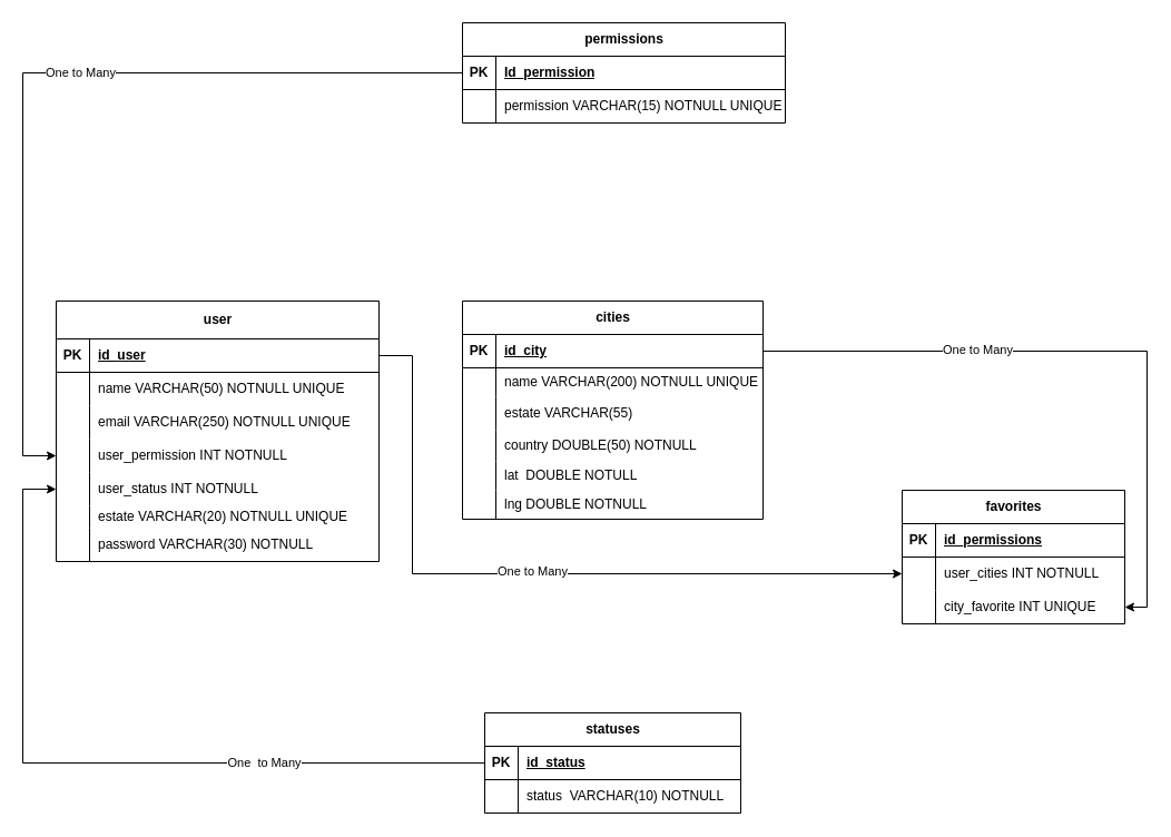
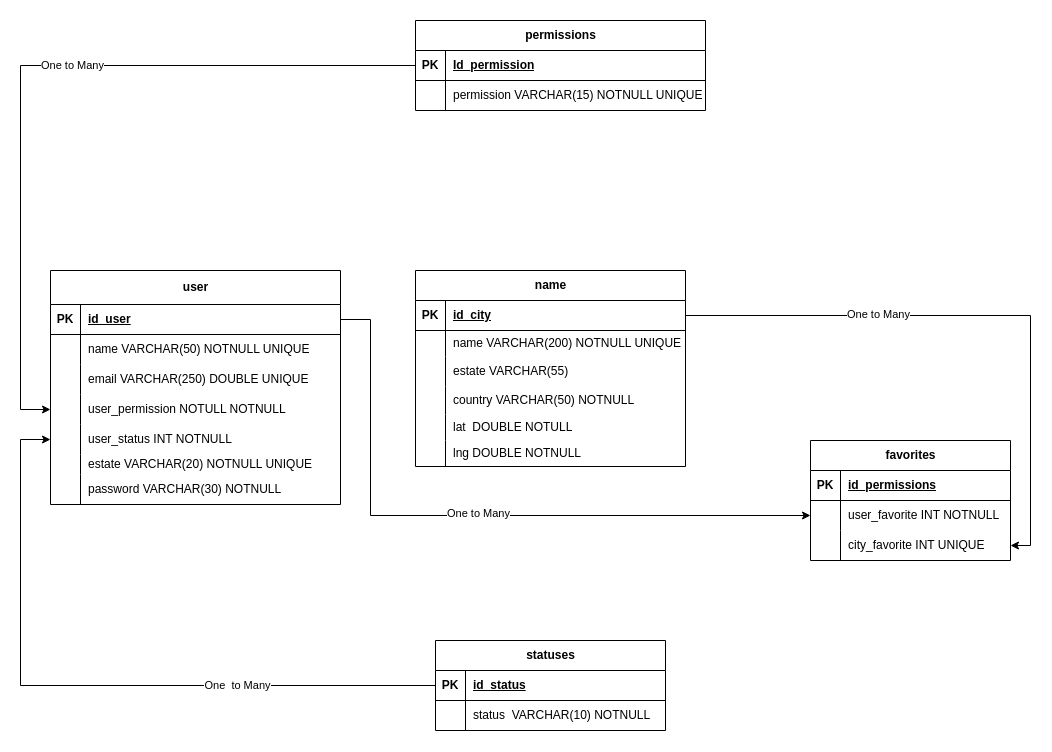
  <mxCell id="0" />
  <mxCell id="1" parent="0" />
  <mxCell id="2" style="edgeStyle=orthogonalEdgeStyle;rounded=0;orthogonalLoop=1;jettySize=auto;html=1;entryX=1;entryY=0.5;entryDx=0;entryDy=0;exitX=1;exitY=0.5;exitDx=0;exitDy=0;" edge="1" parent="1" source="5" target="68"><mxGeometry relative="1" as="geometry"><Array as="points"><mxPoint x="1030" y="315" /><mxPoint x="1030" y="545" /></Array></mxGeometry></mxCell>
  <mxCell id="3" value="One to Many" style="edgeLabel;html=1;align=center;verticalAlign=middle;resizable=0;points=[];" vertex="1" connectable="0" parent="2"><mxGeometry x="-0.352" y="2" relative="1" as="geometry"><mxPoint x="-1" as="offset" /></mxGeometry></mxCell>
- <mxCell id="4" value="cities" style="shape=table;startSize=30;container=1;collapsible=1;childLayout=tableLayout;fixedRows=1;rowLines=0;fontStyle=1;align=center;resizeLast=1;html=1;" vertex="1" parent="1"><mxGeometry x="415" y="270" width="270" height="196" as="geometry" /></mxCell>
+ <mxCell id="4" value="name" style="shape=table;startSize=30;container=1;collapsible=1;childLayout=tableLayout;fixedRows=1;rowLines=0;fontStyle=1;align=center;resizeLast=1;html=1;" vertex="1" parent="1"><mxGeometry x="415" y="270" width="270" height="196" as="geometry" /></mxCell>
  <mxCell id="5" value="" style="shape=tableRow;horizontal=0;startSize=0;swimlaneHead=0;swimlaneBody=0;fillColor=none;collapsible=0;dropTarget=0;points=[[0,0.5],[1,0.5]];portConstraint=eastwest;top=0;left=0;right=0;bottom=1;" vertex="1" parent="4"><mxGeometry y="30" width="270" height="30" as="geometry" /></mxCell>
  <mxCell id="6" value="PK" style="shape=partialRectangle;connectable=0;fillColor=none;top=0;left=0;bottom=0;right=0;fontStyle=1;overflow=hidden;whiteSpace=wrap;html=1;" vertex="1" parent="5"><mxGeometry width="30" height="30" as="geometry"><mxRectangle width="30" height="30" as="alternateBounds" /></mxGeometry></mxCell>
  <mxCell id="7" value="id_city" style="shape=partialRectangle;connectable=0;fillColor=none;top=0;left=0;bottom=0;right=0;align=left;spacingLeft=6;fontStyle=5;overflow=hidden;whiteSpace=wrap;html=1;" vertex="1" parent="5"><mxGeometry x="30" width="240" height="30" as="geometry"><mxRectangle width="240" height="30" as="alternateBounds" /></mxGeometry></mxCell>
  <mxCell id="8" value="" style="shape=tableRow;horizontal=0;startSize=0;swimlaneHead=0;swimlaneBody=0;fillColor=none;collapsible=0;dropTarget=0;points=[[0,0.5],[1,0.5]];portConstraint=eastwest;top=0;left=0;right=0;bottom=0;" vertex="1" parent="4"><mxGeometry y="60" width="270" height="26" as="geometry" /></mxCell>
  <mxCell id="9" value="" style="shape=partialRectangle;connectable=0;fillColor=none;top=0;left=0;bottom=0;right=0;editable=1;overflow=hidden;whiteSpace=wrap;html=1;" vertex="1" parent="8"><mxGeometry width="30" height="26" as="geometry"><mxRectangle width="30" height="26" as="alternateBounds" /></mxGeometry></mxCell>
  <mxCell id="10" value="name&amp;nbsp;VARCHAR(200) NOTNULL UNIQUE" style="shape=partialRectangle;connectable=0;fillColor=none;top=0;left=0;bottom=0;right=0;align=left;spacingLeft=6;overflow=hidden;whiteSpace=wrap;html=1;" vertex="1" parent="8"><mxGeometry x="30" width="240" height="26" as="geometry"><mxRectangle width="240" height="26" as="alternateBounds" /></mxGeometry></mxCell>
  <mxCell id="11" value="" style="shape=tableRow;horizontal=0;startSize=0;swimlaneHead=0;swimlaneBody=0;fillColor=none;collapsible=0;dropTarget=0;points=[[0,0.5],[1,0.5]];portConstraint=eastwest;top=0;left=0;right=0;bottom=0;" vertex="1" parent="4"><mxGeometry y="86" width="270" height="30" as="geometry" /></mxCell>
  <mxCell id="12" value="" style="shape=partialRectangle;connectable=0;fillColor=none;top=0;left=0;bottom=0;right=0;editable=1;overflow=hidden;whiteSpace=wrap;html=1;" vertex="1" parent="11"><mxGeometry width="30" height="30" as="geometry"><mxRectangle width="30" height="30" as="alternateBounds" /></mxGeometry></mxCell>
  <mxCell id="13" value="estate VARCHAR(55)&amp;nbsp;" style="shape=partialRectangle;connectable=0;fillColor=none;top=0;left=0;bottom=0;right=0;align=left;spacingLeft=6;overflow=hidden;whiteSpace=wrap;html=1;" vertex="1" parent="11"><mxGeometry x="30" width="240" height="30" as="geometry"><mxRectangle width="240" height="30" as="alternateBounds" /></mxGeometry></mxCell>
  <mxCell id="14" value="" style="shape=tableRow;horizontal=0;startSize=0;swimlaneHead=0;swimlaneBody=0;fillColor=none;collapsible=0;dropTarget=0;points=[[0,0.5],[1,0.5]];portConstraint=eastwest;top=0;left=0;right=0;bottom=0;" vertex="1" parent="4"><mxGeometry y="116" width="270" height="28" as="geometry" /></mxCell>
  <mxCell id="15" value="" style="shape=partialRectangle;connectable=0;fillColor=none;top=0;left=0;bottom=0;right=0;editable=1;overflow=hidden;whiteSpace=wrap;html=1;" vertex="1" parent="14"><mxGeometry width="30" height="28" as="geometry"><mxRectangle width="30" height="28" as="alternateBounds" /></mxGeometry></mxCell>
- <mxCell id="16" value="country DOUBLE(50) NOTNULL" style="shape=partialRectangle;connectable=0;fillColor=none;top=0;left=0;bottom=0;right=0;align=left;spacingLeft=6;overflow=hidden;whiteSpace=wrap;html=1;" vertex="1" parent="14"><mxGeometry x="30" width="240" height="28" as="geometry"><mxRectangle width="240" height="28" as="alternateBounds" /></mxGeometry></mxCell>
+ <mxCell id="16" value="country VARCHAR(50) NOTNULL" style="shape=partialRectangle;connectable=0;fillColor=none;top=0;left=0;bottom=0;right=0;align=left;spacingLeft=6;overflow=hidden;whiteSpace=wrap;html=1;" vertex="1" parent="14"><mxGeometry x="30" width="240" height="28" as="geometry"><mxRectangle width="240" height="28" as="alternateBounds" /></mxGeometry></mxCell>
  <mxCell id="17" value="" style="shape=tableRow;horizontal=0;startSize=0;swimlaneHead=0;swimlaneBody=0;fillColor=none;collapsible=0;dropTarget=0;points=[[0,0.5],[1,0.5]];portConstraint=eastwest;top=0;left=0;right=0;bottom=0;" vertex="1" parent="4"><mxGeometry y="144" width="270" height="26" as="geometry" /></mxCell>
  <mxCell id="18" value="" style="shape=partialRectangle;connectable=0;fillColor=none;top=0;left=0;bottom=0;right=0;editable=1;overflow=hidden;whiteSpace=wrap;html=1;" vertex="1" parent="17"><mxGeometry width="30" height="26" as="geometry"><mxRectangle width="30" height="26" as="alternateBounds" /></mxGeometry></mxCell>
  <mxCell id="19" value="lat&amp;nbsp; DOUBLE NOTULL" style="shape=partialRectangle;connectable=0;fillColor=none;top=0;left=0;bottom=0;right=0;align=left;spacingLeft=6;overflow=hidden;whiteSpace=wrap;html=1;" vertex="1" parent="17"><mxGeometry x="30" width="240" height="26" as="geometry"><mxRectangle width="240" height="26" as="alternateBounds" /></mxGeometry></mxCell>
  <mxCell id="20" value="" style="shape=tableRow;horizontal=0;startSize=0;swimlaneHead=0;swimlaneBody=0;fillColor=none;collapsible=0;dropTarget=0;points=[[0,0.5],[1,0.5]];portConstraint=eastwest;top=0;left=0;right=0;bottom=0;" vertex="1" parent="4"><mxGeometry y="170" width="270" height="26" as="geometry" /></mxCell>
  <mxCell id="21" value="" style="shape=partialRectangle;connectable=0;fillColor=none;top=0;left=0;bottom=0;right=0;editable=1;overflow=hidden;whiteSpace=wrap;html=1;" vertex="1" parent="20"><mxGeometry width="30" height="26" as="geometry"><mxRectangle width="30" height="26" as="alternateBounds" /></mxGeometry></mxCell>
  <mxCell id="22" value="lng DOUBLE NOTNULL" style="shape=partialRectangle;connectable=0;fillColor=none;top=0;left=0;bottom=0;right=0;align=left;spacingLeft=6;overflow=hidden;whiteSpace=wrap;html=1;" vertex="1" parent="20"><mxGeometry x="30" width="240" height="26" as="geometry"><mxRectangle width="240" height="26" as="alternateBounds" /></mxGeometry></mxCell>
  <mxCell id="23" value="statuses" style="shape=table;startSize=30;container=1;collapsible=1;childLayout=tableLayout;fixedRows=1;rowLines=0;fontStyle=1;align=center;resizeLast=1;html=1;" vertex="1" parent="1"><mxGeometry x="435" y="640" width="230" height="90" as="geometry" /></mxCell>
  <mxCell id="24" value="" style="shape=tableRow;horizontal=0;startSize=0;swimlaneHead=0;swimlaneBody=0;fillColor=none;collapsible=0;dropTarget=0;points=[[0,0.5],[1,0.5]];portConstraint=eastwest;top=0;left=0;right=0;bottom=1;" vertex="1" parent="23"><mxGeometry y="30" width="230" height="30" as="geometry" /></mxCell>
  <mxCell id="25" value="PK" style="shape=partialRectangle;connectable=0;fillColor=none;top=0;left=0;bottom=0;right=0;fontStyle=1;overflow=hidden;whiteSpace=wrap;html=1;" vertex="1" parent="24"><mxGeometry width="30" height="30" as="geometry"><mxRectangle width="30" height="30" as="alternateBounds" /></mxGeometry></mxCell>
  <mxCell id="26" value="id_status" style="shape=partialRectangle;connectable=0;fillColor=none;top=0;left=0;bottom=0;right=0;align=left;spacingLeft=6;fontStyle=5;overflow=hidden;whiteSpace=wrap;html=1;" vertex="1" parent="24"><mxGeometry x="30" width="200" height="30" as="geometry"><mxRectangle width="200" height="30" as="alternateBounds" /></mxGeometry></mxCell>
  <mxCell id="27" value="" style="shape=tableRow;horizontal=0;startSize=0;swimlaneHead=0;swimlaneBody=0;fillColor=none;collapsible=0;dropTarget=0;points=[[0,0.5],[1,0.5]];portConstraint=eastwest;top=0;left=0;right=0;bottom=0;" vertex="1" parent="23"><mxGeometry y="60" width="230" height="30" as="geometry" /></mxCell>
  <mxCell id="28" value="" style="shape=partialRectangle;connectable=0;fillColor=none;top=0;left=0;bottom=0;right=0;editable=1;overflow=hidden;whiteSpace=wrap;html=1;" vertex="1" parent="27"><mxGeometry width="30" height="30" as="geometry"><mxRectangle width="30" height="30" as="alternateBounds" /></mxGeometry></mxCell>
  <mxCell id="29" value="status&amp;nbsp; VARCHAR(10) NOTNULL" style="shape=partialRectangle;connectable=0;fillColor=none;top=0;left=0;bottom=0;right=0;align=left;spacingLeft=6;overflow=hidden;whiteSpace=wrap;html=1;" vertex="1" parent="27"><mxGeometry x="30" width="200" height="30" as="geometry"><mxRectangle width="200" height="30" as="alternateBounds" /></mxGeometry></mxCell>
  <mxCell id="30" style="edgeStyle=orthogonalEdgeStyle;rounded=0;orthogonalLoop=1;jettySize=auto;html=1;entryX=0;entryY=0.5;entryDx=0;entryDy=0;" edge="1" parent="1" source="32" target="49"><mxGeometry relative="1" as="geometry"><Array as="points"><mxPoint x="20" y="65" /><mxPoint x="20" y="409" /></Array></mxGeometry></mxCell>
  <mxCell id="31" value="One to Many" style="edgeLabel;html=1;align=center;verticalAlign=middle;resizable=0;points=[];" vertex="1" connectable="0" parent="30"><mxGeometry x="-0.105" y="-2" relative="1" as="geometry"><mxPoint y="1" as="offset" /></mxGeometry></mxCell>
  <mxCell id="32" value="permissions" style="shape=table;startSize=30;container=1;collapsible=1;childLayout=tableLayout;fixedRows=1;rowLines=0;fontStyle=1;align=center;resizeLast=1;html=1;" vertex="1" parent="1"><mxGeometry x="415" y="20" width="290" height="90" as="geometry" /></mxCell>
  <mxCell id="33" value="" style="shape=tableRow;horizontal=0;startSize=0;swimlaneHead=0;swimlaneBody=0;fillColor=none;collapsible=0;dropTarget=0;points=[[0,0.5],[1,0.5]];portConstraint=eastwest;top=0;left=0;right=0;bottom=1;" vertex="1" parent="32"><mxGeometry y="30" width="290" height="30" as="geometry" /></mxCell>
  <mxCell id="34" value="PK" style="shape=partialRectangle;connectable=0;fillColor=none;top=0;left=0;bottom=0;right=0;fontStyle=1;overflow=hidden;whiteSpace=wrap;html=1;" vertex="1" parent="33"><mxGeometry width="30" height="30" as="geometry"><mxRectangle width="30" height="30" as="alternateBounds" /></mxGeometry></mxCell>
  <mxCell id="35" value="Id_permission" style="shape=partialRectangle;connectable=0;fillColor=none;top=0;left=0;bottom=0;right=0;align=left;spacingLeft=6;fontStyle=5;overflow=hidden;whiteSpace=wrap;html=1;" vertex="1" parent="33"><mxGeometry x="30" width="260" height="30" as="geometry"><mxRectangle width="260" height="30" as="alternateBounds" /></mxGeometry></mxCell>
  <mxCell id="36" value="" style="shape=tableRow;horizontal=0;startSize=0;swimlaneHead=0;swimlaneBody=0;fillColor=none;collapsible=0;dropTarget=0;points=[[0,0.5],[1,0.5]];portConstraint=eastwest;top=0;left=0;right=0;bottom=0;" vertex="1" parent="32"><mxGeometry y="60" width="290" height="30" as="geometry" /></mxCell>
  <mxCell id="37" value="" style="shape=partialRectangle;connectable=0;fillColor=none;top=0;left=0;bottom=0;right=0;editable=1;overflow=hidden;whiteSpace=wrap;html=1;" vertex="1" parent="36"><mxGeometry width="30" height="30" as="geometry"><mxRectangle width="30" height="30" as="alternateBounds" /></mxGeometry></mxCell>
  <mxCell id="38" value="permission VARCHAR(15) NOTNULL UNIQUE" style="shape=partialRectangle;connectable=0;fillColor=none;top=0;left=0;bottom=0;right=0;align=left;spacingLeft=6;overflow=hidden;whiteSpace=wrap;html=1;" vertex="1" parent="36"><mxGeometry x="30" width="260" height="30" as="geometry"><mxRectangle width="260" height="30" as="alternateBounds" /></mxGeometry></mxCell>
  <mxCell id="39" value="user" style="shape=table;startSize=34;container=1;collapsible=1;childLayout=tableLayout;fixedRows=1;rowLines=0;fontStyle=1;align=center;resizeLast=1;html=1;" vertex="1" parent="1"><mxGeometry x="50" y="270" width="290" height="234" as="geometry" /></mxCell>
  <mxCell id="40" value="" style="shape=tableRow;horizontal=0;startSize=0;swimlaneHead=0;swimlaneBody=0;fillColor=none;collapsible=0;dropTarget=0;points=[[0,0.5],[1,0.5]];portConstraint=eastwest;top=0;left=0;right=0;bottom=1;" vertex="1" parent="39"><mxGeometry y="34" width="290" height="30" as="geometry" /></mxCell>
  <mxCell id="41" value="PK" style="shape=partialRectangle;connectable=0;fillColor=none;top=0;left=0;bottom=0;right=0;fontStyle=1;overflow=hidden;whiteSpace=wrap;html=1;" vertex="1" parent="40"><mxGeometry width="30" height="30" as="geometry"><mxRectangle width="30" height="30" as="alternateBounds" /></mxGeometry></mxCell>
  <mxCell id="42" value="id_user" style="shape=partialRectangle;connectable=0;fillColor=none;top=0;left=0;bottom=0;right=0;align=left;spacingLeft=6;fontStyle=5;overflow=hidden;whiteSpace=wrap;html=1;" vertex="1" parent="40"><mxGeometry x="30" width="260" height="30" as="geometry"><mxRectangle width="260" height="30" as="alternateBounds" /></mxGeometry></mxCell>
  <mxCell id="43" value="" style="shape=tableRow;horizontal=0;startSize=0;swimlaneHead=0;swimlaneBody=0;fillColor=none;collapsible=0;dropTarget=0;points=[[0,0.5],[1,0.5]];portConstraint=eastwest;top=0;left=0;right=0;bottom=0;" vertex="1" parent="39"><mxGeometry y="64" width="290" height="30" as="geometry" /></mxCell>
  <mxCell id="44" value="" style="shape=partialRectangle;connectable=0;fillColor=none;top=0;left=0;bottom=0;right=0;editable=1;overflow=hidden;whiteSpace=wrap;html=1;" vertex="1" parent="43"><mxGeometry width="30" height="30" as="geometry"><mxRectangle width="30" height="30" as="alternateBounds" /></mxGeometry></mxCell>
  <mxCell id="45" value="name VARCHAR(50) NOTNULL UNIQUE" style="shape=partialRectangle;connectable=0;fillColor=none;top=0;left=0;bottom=0;right=0;align=left;spacingLeft=6;overflow=hidden;whiteSpace=wrap;html=1;" vertex="1" parent="43"><mxGeometry x="30" width="260" height="30" as="geometry"><mxRectangle width="260" height="30" as="alternateBounds" /></mxGeometry></mxCell>
  <mxCell id="46" value="" style="shape=tableRow;horizontal=0;startSize=0;swimlaneHead=0;swimlaneBody=0;fillColor=none;collapsible=0;dropTarget=0;points=[[0,0.5],[1,0.5]];portConstraint=eastwest;top=0;left=0;right=0;bottom=0;" vertex="1" parent="39"><mxGeometry y="94" width="290" height="30" as="geometry" /></mxCell>
  <mxCell id="47" value="" style="shape=partialRectangle;connectable=0;fillColor=none;top=0;left=0;bottom=0;right=0;editable=1;overflow=hidden;whiteSpace=wrap;html=1;" vertex="1" parent="46"><mxGeometry width="30" height="30" as="geometry"><mxRectangle width="30" height="30" as="alternateBounds" /></mxGeometry></mxCell>
- <mxCell id="48" value="email VARCHAR(250) NOTNULL UNIQUE" style="shape=partialRectangle;connectable=0;fillColor=none;top=0;left=0;bottom=0;right=0;align=left;spacingLeft=6;overflow=hidden;whiteSpace=wrap;html=1;" vertex="1" parent="46"><mxGeometry x="30" width="260" height="30" as="geometry"><mxRectangle width="260" height="30" as="alternateBounds" /></mxGeometry></mxCell>
+ <mxCell id="48" value="email VARCHAR(250) DOUBLE UNIQUE" style="shape=partialRectangle;connectable=0;fillColor=none;top=0;left=0;bottom=0;right=0;align=left;spacingLeft=6;overflow=hidden;whiteSpace=wrap;html=1;" vertex="1" parent="46"><mxGeometry x="30" width="260" height="30" as="geometry"><mxRectangle width="260" height="30" as="alternateBounds" /></mxGeometry></mxCell>
  <mxCell id="49" value="" style="shape=tableRow;horizontal=0;startSize=0;swimlaneHead=0;swimlaneBody=0;fillColor=none;collapsible=0;dropTarget=0;points=[[0,0.5],[1,0.5]];portConstraint=eastwest;top=0;left=0;right=0;bottom=0;" vertex="1" parent="39"><mxGeometry y="124" width="290" height="30" as="geometry" /></mxCell>
  <mxCell id="50" value="" style="shape=partialRectangle;connectable=0;fillColor=none;top=0;left=0;bottom=0;right=0;editable=1;overflow=hidden;whiteSpace=wrap;html=1;" vertex="1" parent="49"><mxGeometry width="30" height="30" as="geometry"><mxRectangle width="30" height="30" as="alternateBounds" /></mxGeometry></mxCell>
- <mxCell id="51" value="user_permission INT NOTNULL" style="shape=partialRectangle;connectable=0;fillColor=none;top=0;left=0;bottom=0;right=0;align=left;spacingLeft=6;overflow=hidden;whiteSpace=wrap;html=1;" vertex="1" parent="49"><mxGeometry x="30" width="260" height="30" as="geometry"><mxRectangle width="260" height="30" as="alternateBounds" /></mxGeometry></mxCell>
+ <mxCell id="51" value="user_permission NOTULL NOTNULL" style="shape=partialRectangle;connectable=0;fillColor=none;top=0;left=0;bottom=0;right=0;align=left;spacingLeft=6;overflow=hidden;whiteSpace=wrap;html=1;" vertex="1" parent="49"><mxGeometry x="30" width="260" height="30" as="geometry"><mxRectangle width="260" height="30" as="alternateBounds" /></mxGeometry></mxCell>
  <mxCell id="52" value="" style="shape=tableRow;horizontal=0;startSize=0;swimlaneHead=0;swimlaneBody=0;fillColor=none;collapsible=0;dropTarget=0;points=[[0,0.5],[1,0.5]];portConstraint=eastwest;top=0;left=0;right=0;bottom=0;" vertex="1" parent="39"><mxGeometry y="154" width="290" height="30" as="geometry" /></mxCell>
  <mxCell id="53" value="" style="shape=partialRectangle;connectable=0;fillColor=none;top=0;left=0;bottom=0;right=0;editable=1;overflow=hidden;whiteSpace=wrap;html=1;" vertex="1" parent="52"><mxGeometry width="30" height="30" as="geometry"><mxRectangle width="30" height="30" as="alternateBounds" /></mxGeometry></mxCell>
  <mxCell id="54" value="user_status INT NOTNULL" style="shape=partialRectangle;connectable=0;fillColor=none;top=0;left=0;bottom=0;right=0;align=left;spacingLeft=6;overflow=hidden;whiteSpace=wrap;html=1;" vertex="1" parent="52"><mxGeometry x="30" width="260" height="30" as="geometry"><mxRectangle width="260" height="30" as="alternateBounds" /></mxGeometry></mxCell>
  <mxCell id="55" value="" style="shape=tableRow;horizontal=0;startSize=0;swimlaneHead=0;swimlaneBody=0;fillColor=none;collapsible=0;dropTarget=0;points=[[0,0.5],[1,0.5]];portConstraint=eastwest;top=0;left=0;right=0;bottom=0;" vertex="1" parent="39"><mxGeometry y="184" width="290" height="20" as="geometry" /></mxCell>
  <mxCell id="56" value="" style="shape=partialRectangle;connectable=0;fillColor=none;top=0;left=0;bottom=0;right=0;editable=1;overflow=hidden;whiteSpace=wrap;html=1;" vertex="1" parent="55"><mxGeometry width="30" height="20" as="geometry"><mxRectangle width="30" height="20" as="alternateBounds" /></mxGeometry></mxCell>
  <mxCell id="57" value="estate VARCHAR(20) NOTNULL UNIQUE" style="shape=partialRectangle;connectable=0;fillColor=none;top=0;left=0;bottom=0;right=0;align=left;spacingLeft=6;overflow=hidden;whiteSpace=wrap;html=1;" vertex="1" parent="55"><mxGeometry x="30" width="260" height="20" as="geometry"><mxRectangle width="260" height="20" as="alternateBounds" /></mxGeometry></mxCell>
  <mxCell id="58" value="" style="shape=tableRow;horizontal=0;startSize=0;swimlaneHead=0;swimlaneBody=0;fillColor=none;collapsible=0;dropTarget=0;points=[[0,0.5],[1,0.5]];portConstraint=eastwest;top=0;left=0;right=0;bottom=0;" vertex="1" parent="39"><mxGeometry y="204" width="290" height="30" as="geometry" /></mxCell>
  <mxCell id="59" value="" style="shape=partialRectangle;connectable=0;fillColor=none;top=0;left=0;bottom=0;right=0;editable=1;overflow=hidden;whiteSpace=wrap;html=1;" vertex="1" parent="58"><mxGeometry width="30" height="30" as="geometry"><mxRectangle width="30" height="30" as="alternateBounds" /></mxGeometry></mxCell>
  <mxCell id="60" value="password VARCHAR(30) NOTNULL" style="shape=partialRectangle;connectable=0;fillColor=none;top=0;left=0;bottom=0;right=0;align=left;spacingLeft=6;overflow=hidden;whiteSpace=wrap;html=1;" vertex="1" parent="58"><mxGeometry x="30" width="260" height="30" as="geometry"><mxRectangle width="260" height="30" as="alternateBounds" /></mxGeometry></mxCell>
  <mxCell id="61" value="favorites" style="shape=table;startSize=30;container=1;collapsible=1;childLayout=tableLayout;fixedRows=1;rowLines=0;fontStyle=1;align=center;resizeLast=1;html=1;" vertex="1" parent="1"><mxGeometry x="810" y="440" width="200" height="120" as="geometry" /></mxCell>
  <mxCell id="62" value="" style="shape=tableRow;horizontal=0;startSize=0;swimlaneHead=0;swimlaneBody=0;fillColor=none;collapsible=0;dropTarget=0;points=[[0,0.5],[1,0.5]];portConstraint=eastwest;top=0;left=0;right=0;bottom=1;" vertex="1" parent="61"><mxGeometry y="30" width="200" height="30" as="geometry" /></mxCell>
  <mxCell id="63" value="PK" style="shape=partialRectangle;connectable=0;fillColor=none;top=0;left=0;bottom=0;right=0;fontStyle=1;overflow=hidden;whiteSpace=wrap;html=1;" vertex="1" parent="62"><mxGeometry width="30" height="30" as="geometry"><mxRectangle width="30" height="30" as="alternateBounds" /></mxGeometry></mxCell>
  <mxCell id="64" value="id_permissions" style="shape=partialRectangle;connectable=0;fillColor=none;top=0;left=0;bottom=0;right=0;align=left;spacingLeft=6;fontStyle=5;overflow=hidden;whiteSpace=wrap;html=1;" vertex="1" parent="62"><mxGeometry x="30" width="170" height="30" as="geometry"><mxRectangle width="170" height="30" as="alternateBounds" /></mxGeometry></mxCell>
  <mxCell id="65" value="" style="shape=tableRow;horizontal=0;startSize=0;swimlaneHead=0;swimlaneBody=0;fillColor=none;collapsible=0;dropTarget=0;points=[[0,0.5],[1,0.5]];portConstraint=eastwest;top=0;left=0;right=0;bottom=0;" vertex="1" parent="61"><mxGeometry y="60" width="200" height="30" as="geometry" /></mxCell>
  <mxCell id="66" value="" style="shape=partialRectangle;connectable=0;fillColor=none;top=0;left=0;bottom=0;right=0;editable=1;overflow=hidden;whiteSpace=wrap;html=1;" vertex="1" parent="65"><mxGeometry width="30" height="30" as="geometry"><mxRectangle width="30" height="30" as="alternateBounds" /></mxGeometry></mxCell>
- <mxCell id="67" value="user_cities INT NOTNULL" style="shape=partialRectangle;connectable=0;fillColor=none;top=0;left=0;bottom=0;right=0;align=left;spacingLeft=6;overflow=hidden;whiteSpace=wrap;html=1;" vertex="1" parent="65"><mxGeometry x="30" width="170" height="30" as="geometry"><mxRectangle width="170" height="30" as="alternateBounds" /></mxGeometry></mxCell>
+ <mxCell id="67" value="user_favorite INT NOTNULL" style="shape=partialRectangle;connectable=0;fillColor=none;top=0;left=0;bottom=0;right=0;align=left;spacingLeft=6;overflow=hidden;whiteSpace=wrap;html=1;" vertex="1" parent="65"><mxGeometry x="30" width="170" height="30" as="geometry"><mxRectangle width="170" height="30" as="alternateBounds" /></mxGeometry></mxCell>
  <mxCell id="68" value="" style="shape=tableRow;horizontal=0;startSize=0;swimlaneHead=0;swimlaneBody=0;fillColor=none;collapsible=0;dropTarget=0;points=[[0,0.5],[1,0.5]];portConstraint=eastwest;top=0;left=0;right=0;bottom=0;" vertex="1" parent="61"><mxGeometry y="90" width="200" height="30" as="geometry" /></mxCell>
  <mxCell id="69" value="" style="shape=partialRectangle;connectable=0;fillColor=none;top=0;left=0;bottom=0;right=0;editable=1;overflow=hidden;whiteSpace=wrap;html=1;" vertex="1" parent="68"><mxGeometry width="30" height="30" as="geometry"><mxRectangle width="30" height="30" as="alternateBounds" /></mxGeometry></mxCell>
  <mxCell id="70" value="city_favorite INT UNIQUE" style="shape=partialRectangle;connectable=0;fillColor=none;top=0;left=0;bottom=0;right=0;align=left;spacingLeft=6;overflow=hidden;whiteSpace=wrap;html=1;" vertex="1" parent="68"><mxGeometry x="30" width="170" height="30" as="geometry"><mxRectangle width="170" height="30" as="alternateBounds" /></mxGeometry></mxCell>
  <mxCell id="71" style="edgeStyle=orthogonalEdgeStyle;rounded=0;orthogonalLoop=1;jettySize=auto;html=1;entryX=0;entryY=0.5;entryDx=0;entryDy=0;exitX=1;exitY=0.5;exitDx=0;exitDy=0;" edge="1" parent="1" source="40" target="65"><mxGeometry relative="1" as="geometry"><Array as="points"><mxPoint x="370" y="319" /><mxPoint x="370" y="515" /></Array></mxGeometry></mxCell>
  <mxCell id="72" value="One to Many" style="edgeLabel;html=1;align=center;verticalAlign=middle;resizable=0;points=[];" vertex="1" connectable="0" parent="71"><mxGeometry x="0.0" y="3" relative="1" as="geometry"><mxPoint as="offset" /></mxGeometry></mxCell>
  <mxCell id="73" style="edgeStyle=orthogonalEdgeStyle;rounded=0;orthogonalLoop=1;jettySize=auto;html=1;exitX=0;exitY=0.5;exitDx=0;exitDy=0;entryX=0;entryY=0.5;entryDx=0;entryDy=0;" edge="1" parent="1" source="24" target="52"><mxGeometry relative="1" as="geometry"><mxPoint x="40" y="450" as="targetPoint" /><Array as="points"><mxPoint x="20" y="685" /><mxPoint x="20" y="439" /></Array></mxGeometry></mxCell>
  <mxCell id="74" value="One&amp;nbsp; to Many" style="edgeLabel;html=1;align=center;verticalAlign=middle;resizable=0;points=[];" vertex="1" connectable="0" parent="73"><mxGeometry x="-0.423" y="-1" relative="1" as="geometry"><mxPoint as="offset" /></mxGeometry></mxCell>
